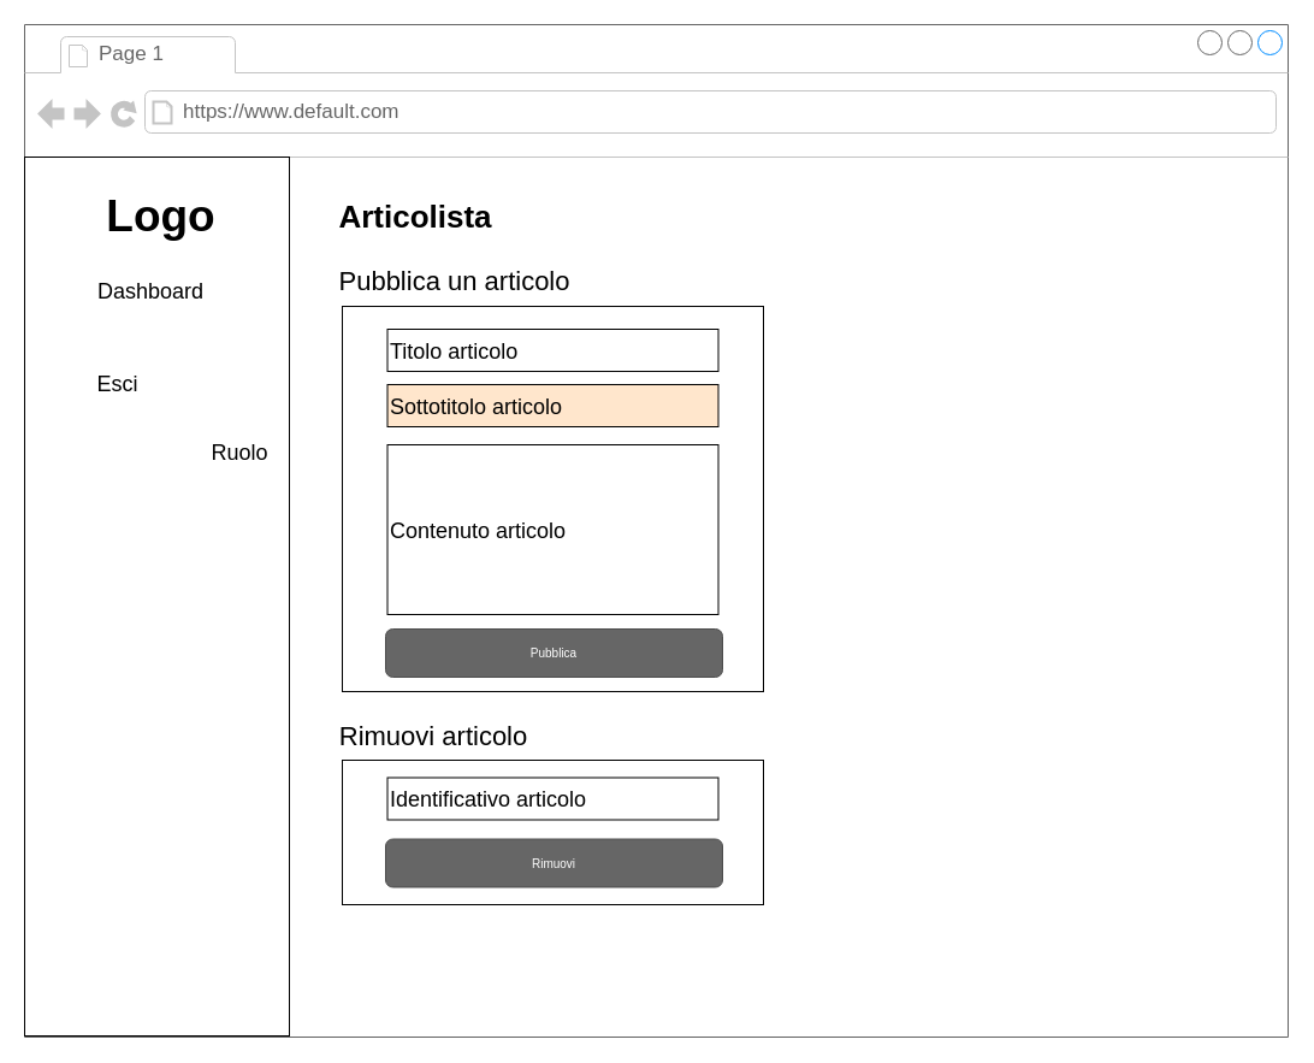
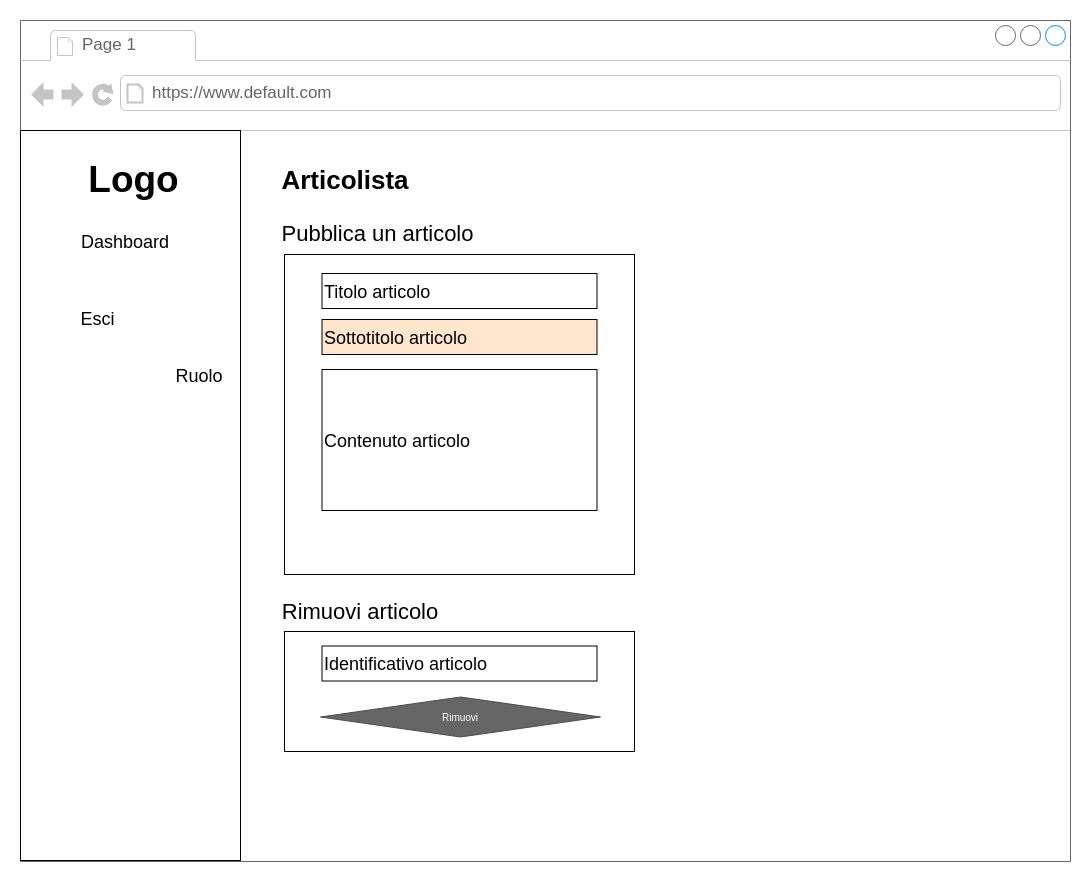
  <mxCell id="0" />
  <mxCell id="1" parent="0" />
  <mxCell id="2" value="" style="strokeWidth=1;shadow=0;dashed=0;align=center;html=1;shape=mxgraph.mockup.containers.browserWindow;rSize=0;strokeColor=#666666;mainText=,;recursiveResize=0;rounded=0;labelBackgroundColor=none;fontFamily=Verdana;fontSize=12" vertex="1" parent="1"><mxGeometry x="20" y="20" width="1050" height="841" as="geometry" /></mxCell>
  <mxCell id="3" value="Page 1" style="strokeWidth=1;shadow=0;dashed=0;align=center;html=1;shape=mxgraph.mockup.containers.anchor;fontSize=17;fontColor=#666666;align=left;" vertex="1" parent="2"><mxGeometry x="60" y="12" width="110" height="26" as="geometry" /></mxCell>
  <mxCell id="4" value="https://www.default.com" style="strokeWidth=1;shadow=0;dashed=0;align=center;html=1;shape=mxgraph.mockup.containers.anchor;rSize=0;fontSize=17;fontColor=#666666;align=left;" vertex="1" parent="2"><mxGeometry x="130" y="60" width="250" height="26" as="geometry" /></mxCell>
  <mxCell id="5" value="" style="rounded=0;whiteSpace=wrap;html=1;fontSize=34;" vertex="1" parent="2"><mxGeometry y="110" width="220" height="730" as="geometry" /></mxCell>
  <mxCell id="6" value="&lt;font style=&quot;font-size: 37px&quot;&gt;Logo&lt;/font&gt;" style="text;strokeColor=none;fillColor=none;html=1;fontSize=24;fontStyle=1;verticalAlign=middle;align=center;" vertex="1" parent="2"><mxGeometry x="15" y="130" width="195" height="60" as="geometry" /></mxCell>
  <mxCell id="7" value="&lt;font style=&quot;font-size: 18px&quot;&gt;Dashboard&lt;/font&gt;" style="text;html=1;strokeColor=none;fillColor=none;align=center;verticalAlign=middle;whiteSpace=wrap;rounded=0;fontSize=20;" vertex="1" parent="2"><mxGeometry x="40" y="206" width="130" height="30" as="geometry" /></mxCell>
  <mxCell id="8" value="&lt;font style=&quot;font-size: 18px&quot;&gt;Ruolo&lt;/font&gt;" style="text;html=1;strokeColor=none;fillColor=none;align=center;verticalAlign=middle;whiteSpace=wrap;rounded=0;fontSize=20;" vertex="1" parent="2"><mxGeometry x="144" y="340" width="70" height="30" as="geometry" /></mxCell>
  <mxCell id="9" value="&lt;font style=&quot;font-size: 18px&quot;&gt;Esci&lt;/font&gt;" style="text;html=1;strokeColor=none;fillColor=none;align=center;verticalAlign=middle;whiteSpace=wrap;rounded=0;fontSize=20;" vertex="1" parent="2"><mxGeometry x="45" y="283" width="65" height="30" as="geometry" /></mxCell>
  <mxCell id="10" value="&lt;span style=&quot;font-size: 26px&quot;&gt;&lt;b&gt;Articolista&lt;/b&gt;&lt;/span&gt;" style="text;html=1;strokeColor=none;fillColor=none;align=center;verticalAlign=middle;whiteSpace=wrap;rounded=0;" vertex="1" parent="2"><mxGeometry x="295" y="145" width="60" height="30" as="geometry" /></mxCell>
  <mxCell id="11" value="" style="rounded=0;whiteSpace=wrap;html=1;fontSize=26;" vertex="1" parent="2"><mxGeometry x="264" y="234" width="350" height="320" as="geometry" /></mxCell>
  <mxCell id="12" value="" style="rounded=0;whiteSpace=wrap;html=1;fontSize=26;" vertex="1" parent="2"><mxGeometry x="264" y="611" width="350" height="120" as="geometry" /></mxCell>
  <mxCell id="13" value="&lt;font style=&quot;font-size: 22px&quot;&gt;Pubblica un articolo&lt;/font&gt;" style="text;html=1;strokeColor=none;fillColor=none;align=center;verticalAlign=middle;whiteSpace=wrap;rounded=0;fontSize=26;" vertex="1" parent="2"><mxGeometry x="259" y="197" width="197" height="30" as="geometry" /></mxCell>
  <mxCell id="14" value="&lt;font style=&quot;font-size: 22px&quot;&gt;Rimuovi articolo&lt;/font&gt;" style="text;html=1;strokeColor=none;fillColor=none;align=center;verticalAlign=middle;whiteSpace=wrap;rounded=0;fontSize=26;" vertex="1" parent="2"><mxGeometry x="250" y="575" width="180" height="30" as="geometry" /></mxCell>
  <mxCell id="15" value="&lt;font style=&quot;font-size: 18px&quot;&gt;Titolo articolo&lt;/font&gt;" style="rounded=0;whiteSpace=wrap;html=1;fontSize=22;align=left;" vertex="1" parent="2"><mxGeometry x="301.5" y="253" width="275" height="35" as="geometry" /></mxCell>
  <mxCell id="16" value="&lt;font style=&quot;font-size: 18px&quot;&gt;Sottotitolo articolo&lt;/font&gt;" style="rounded=0;whiteSpace=wrap;html=1;fontSize=22;align=left;fillColor=#ffe6cc;" vertex="1" parent="2"><mxGeometry x="301.5" y="299" width="275" height="35" as="geometry" /></mxCell>
  <mxCell id="17" value="&lt;font style=&quot;font-size: 18px&quot;&gt;Contenuto articolo&lt;/font&gt;" style="rounded=0;whiteSpace=wrap;html=1;fontSize=22;align=left;" vertex="1" parent="2"><mxGeometry x="301.5" y="349" width="275" height="141" as="geometry" /></mxCell>
- <mxCell id="18" value="Pubblica" style="rounded=1;html=1;shadow=0;dashed=0;whiteSpace=wrap;fontSize=10;fillColor=#666666;align=center;strokeColor=#4D4D4D;fontColor=#ffffff;" vertex="1" parent="2"><mxGeometry x="300" y="502" width="280" height="40" as="geometry" /></mxCell>
  <mxCell id="19" value="&lt;font style=&quot;font-size: 18px&quot;&gt;Identificativo articolo&lt;/font&gt;" style="rounded=0;whiteSpace=wrap;html=1;fontSize=22;align=left;" vertex="1" parent="2"><mxGeometry x="301.5" y="625.5" width="275" height="35" as="geometry" /></mxCell>
- <mxCell id="20" value="Rimuovi" style="rounded=1;html=1;shadow=0;dashed=0;whiteSpace=wrap;fontSize=10;fillColor=#666666;align=center;strokeColor=#4D4D4D;fontColor=#ffffff;" vertex="1" parent="2"><mxGeometry x="300" y="676.5" width="280" height="40" as="geometry" /></mxCell>
+ <mxCell id="20" value="Rimuovi" style="rhombus;html=1;shadow=0;dashed=0;whiteSpace=wrap;fontSize=10;fillColor=#666666;align=center;strokeColor=#4D4D4D;fontColor=#ffffff;" vertex="1" parent="2"><mxGeometry x="300" y="676.5" width="280" height="40" as="geometry" /></mxCell>
